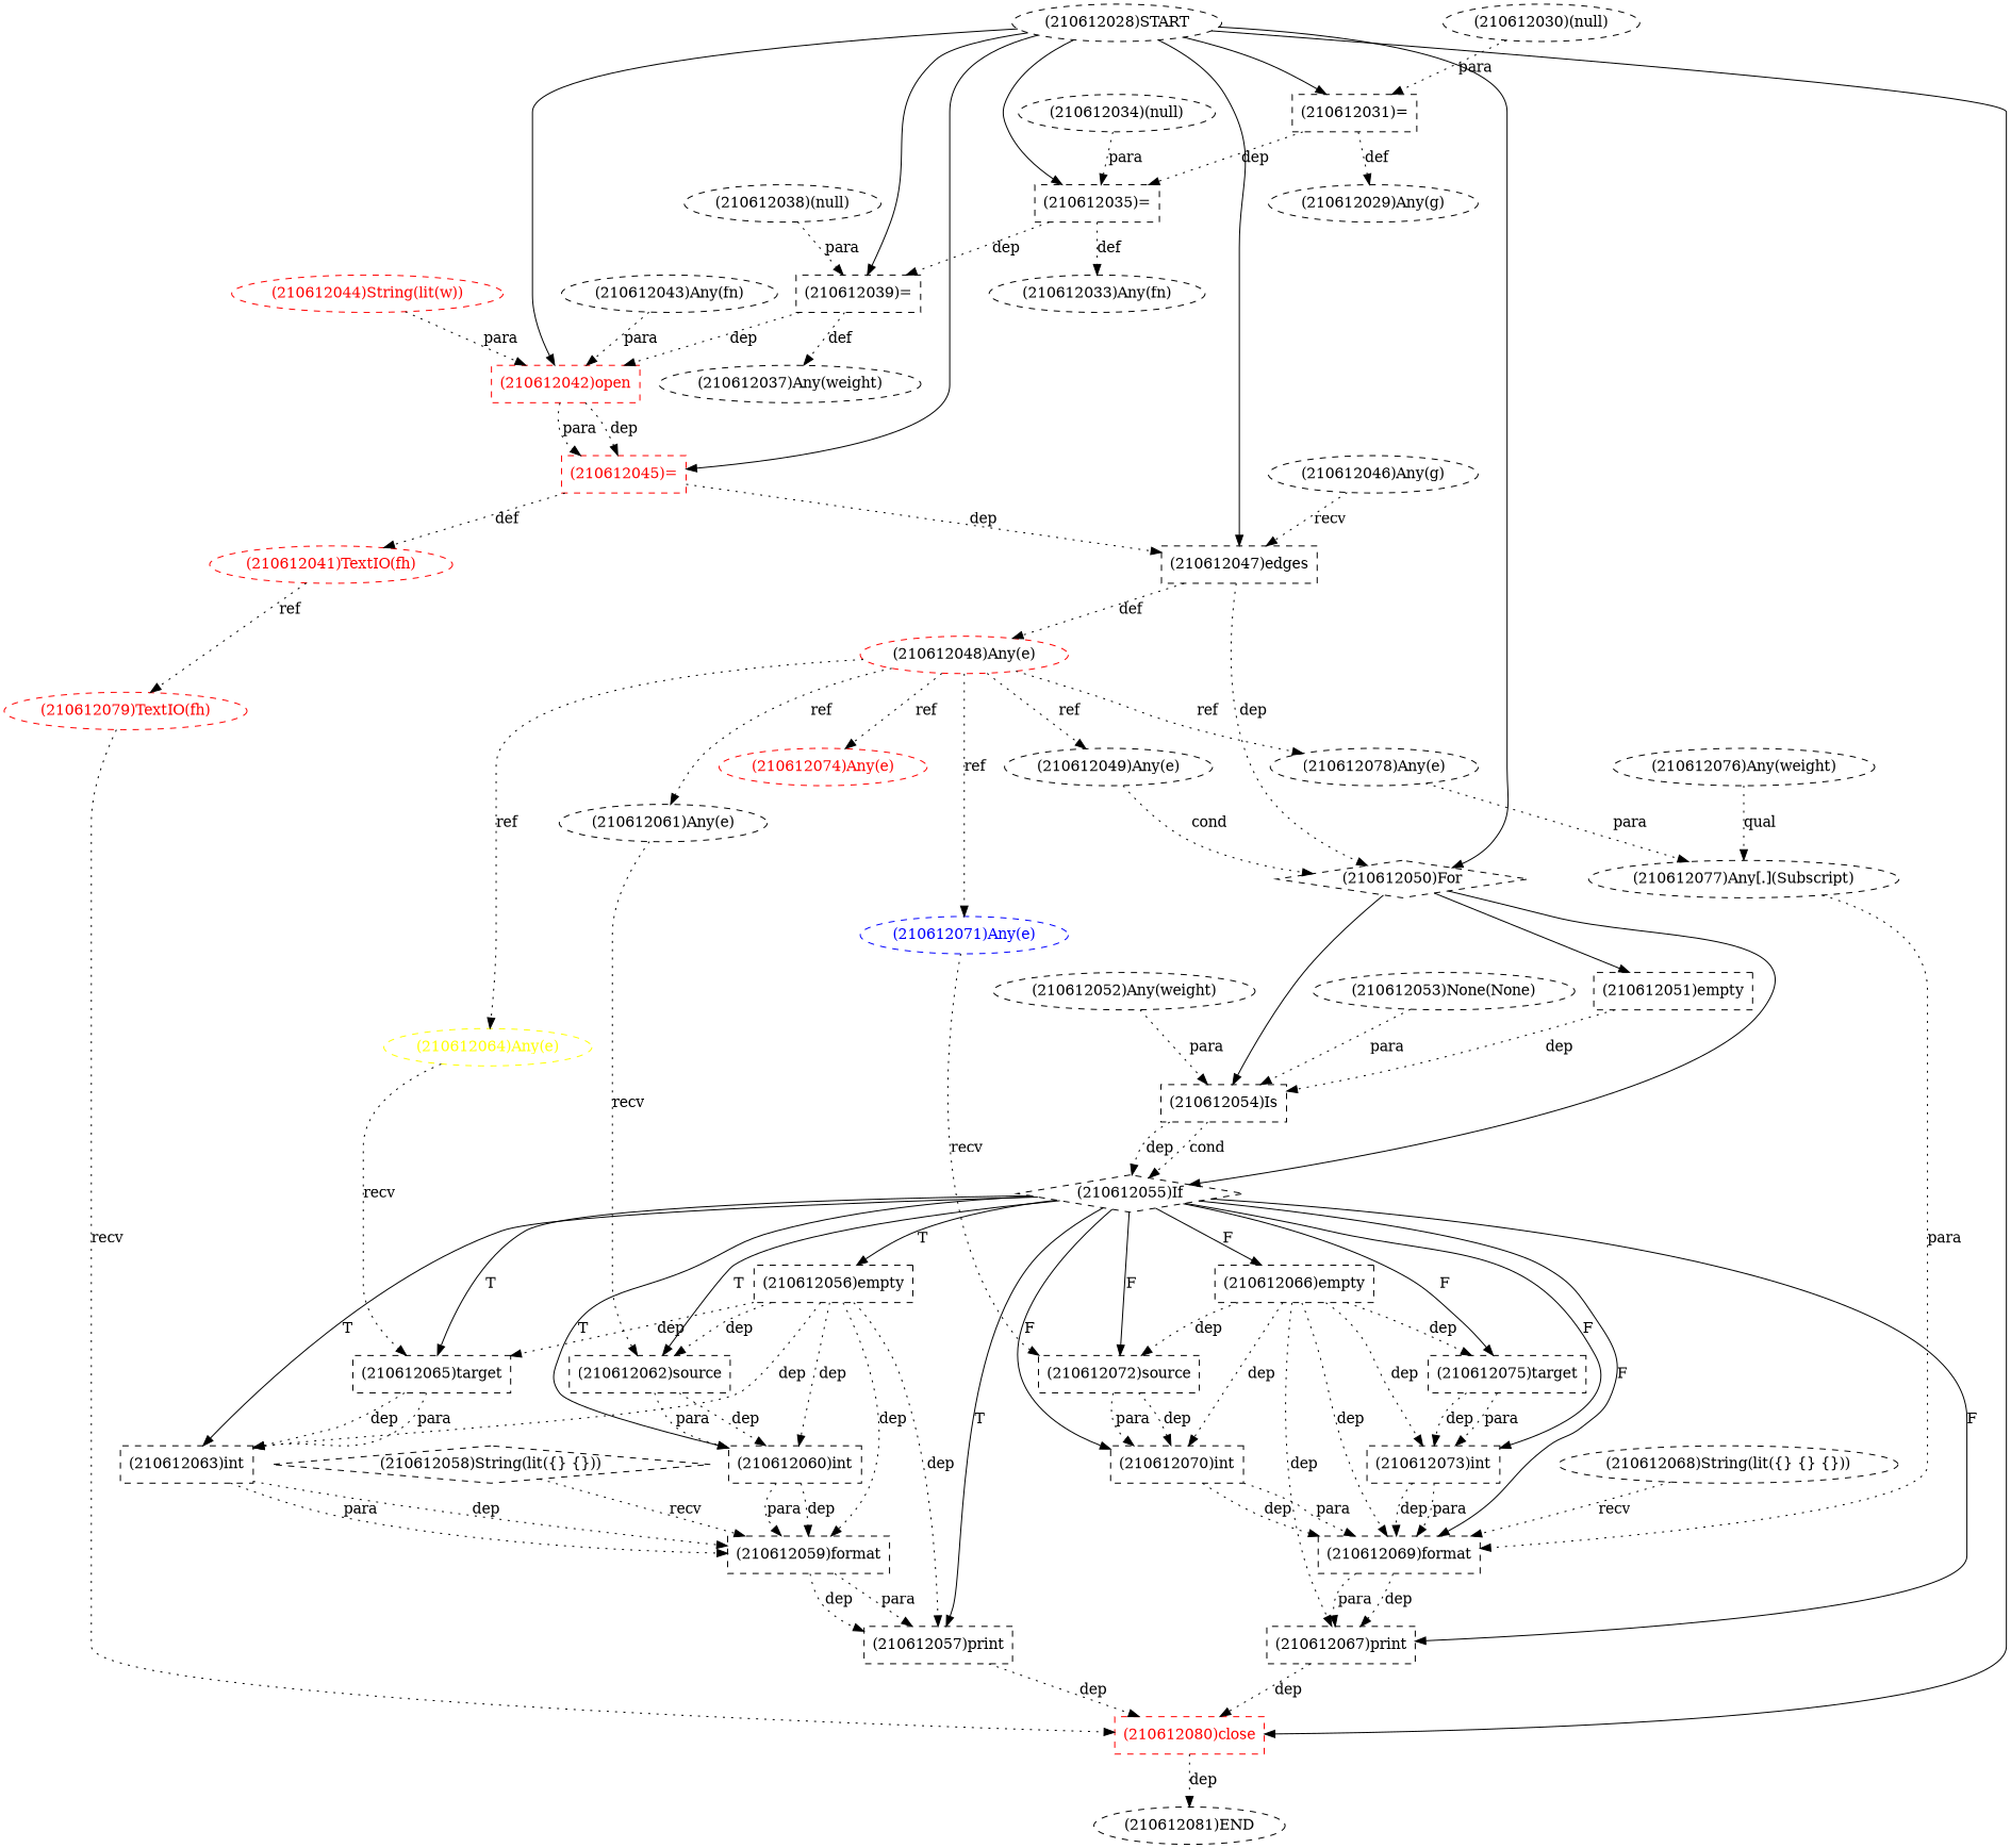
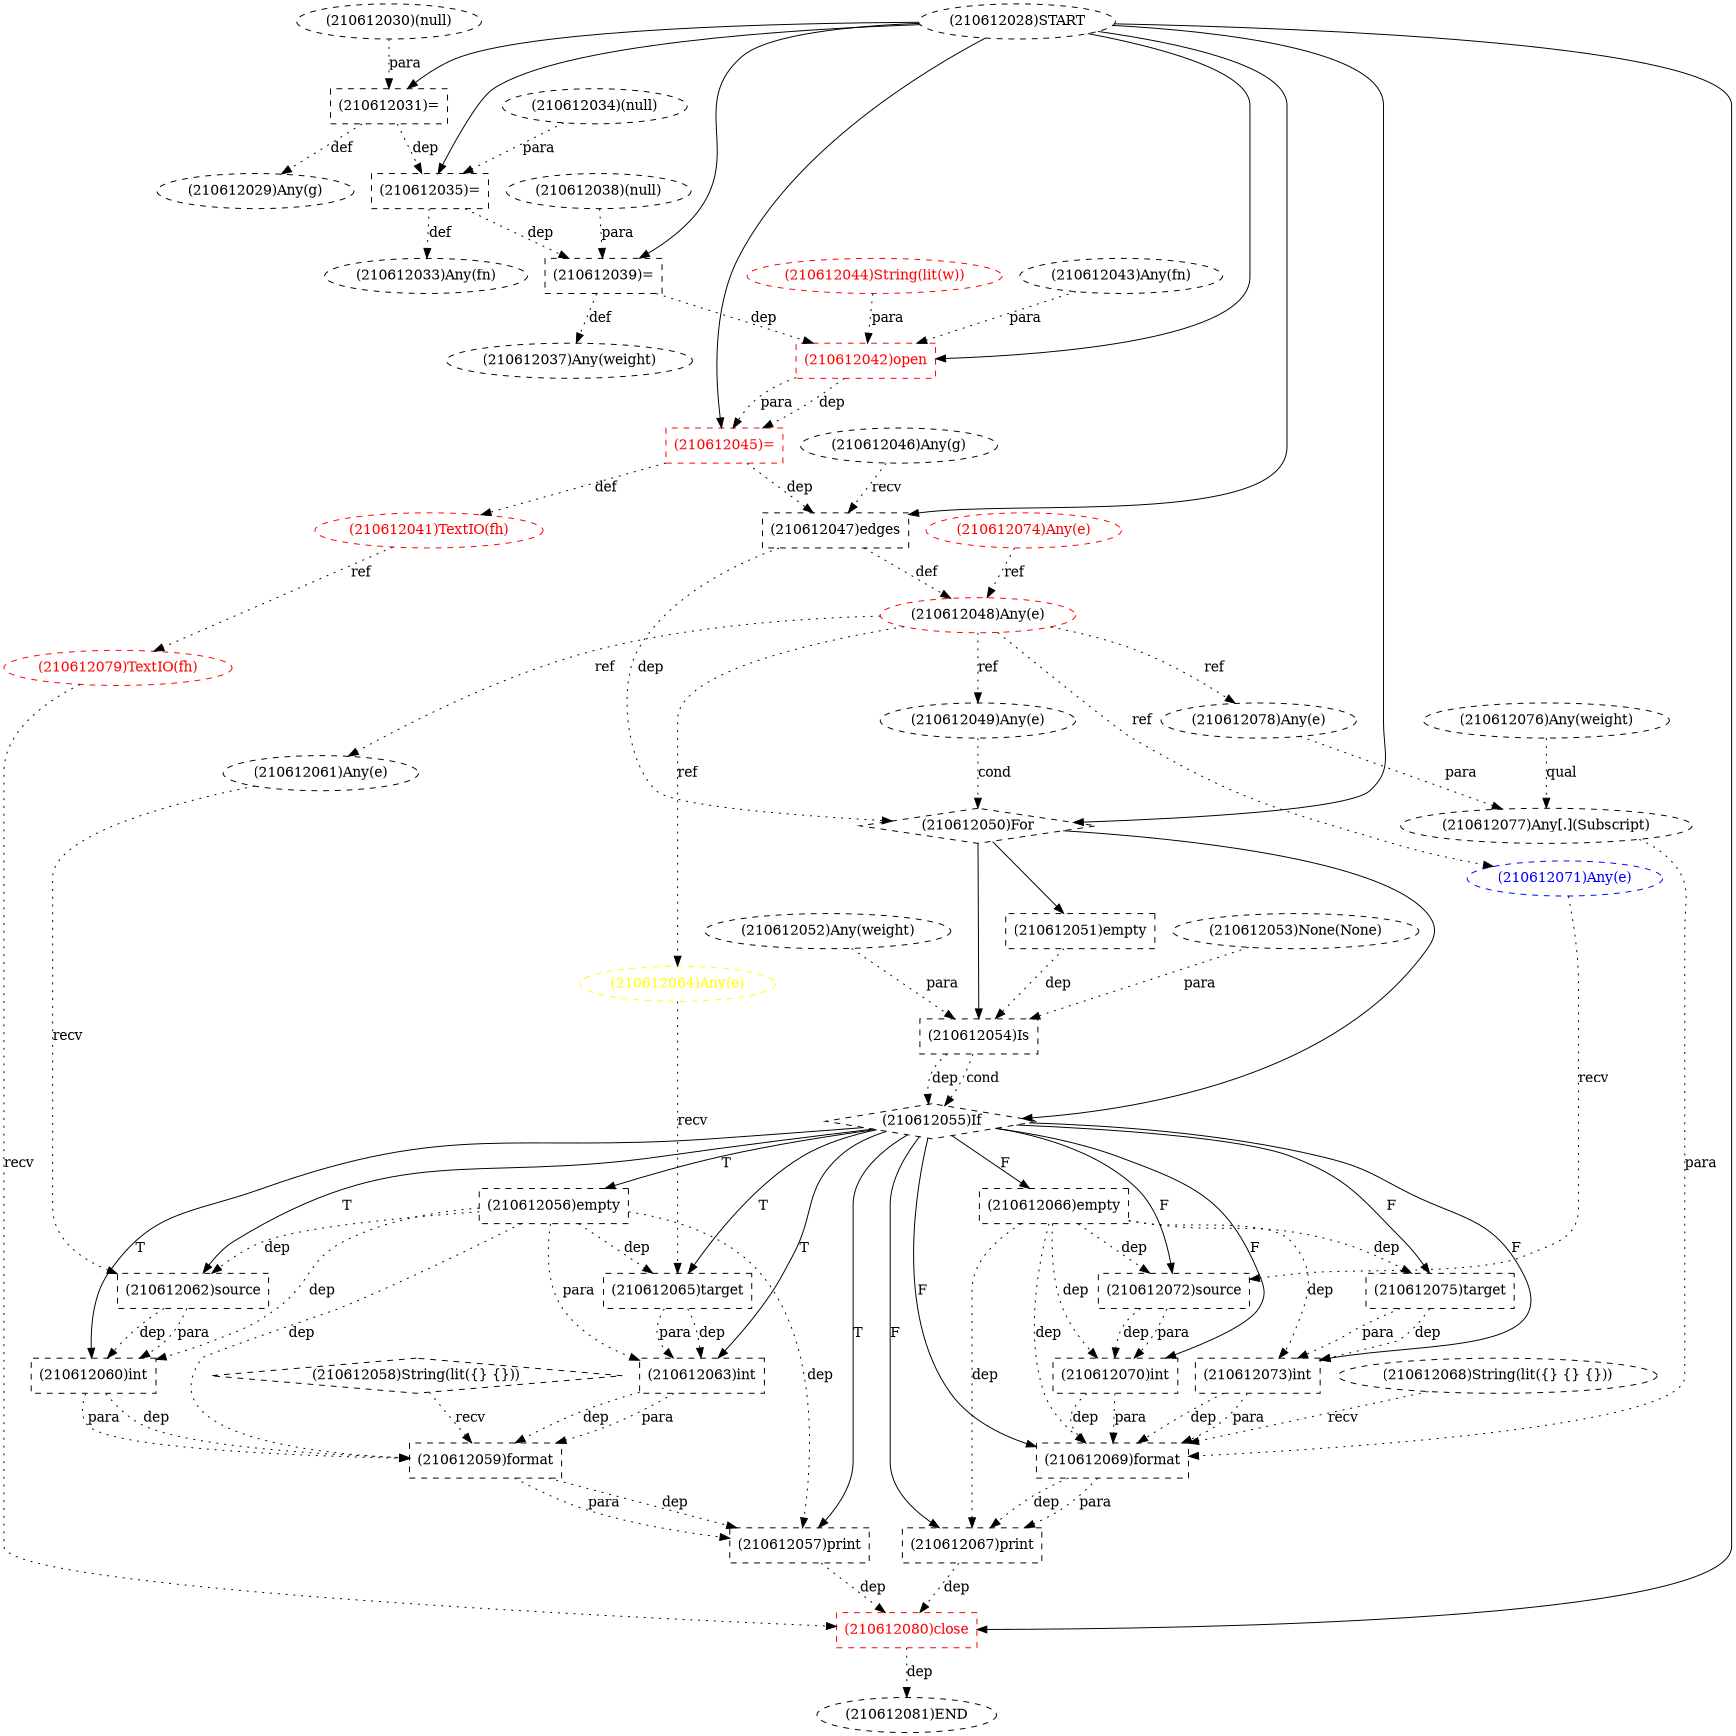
  digraph {
    node [shape=box style=dashed]
    edge [style=dotted]
    n1 [label="(210612072)source"]
    n2 [label="(210612070)int"]
    n3 [label="(210612069)format"]
    n4 [label="(210612059)format"]
    n5 [label="(210612057)print"]
    n6 [color=red fontcolor=red label="(210612080)close"]
    n7 [label="(210612065)target"]
    n8 [label="(210612063)int"]
    n9 [label="(210612068)String(lit({} {} {}))" shape=ellipse]
    n10 [label="(210612067)print"]
    n11 [label="(210612043)Any(fn)" shape=ellipse]
    n12 [color=red fontcolor=red label="(210612042)open"]
    n13 [color=red fontcolor=red label="(210612045)="]
    n14 [color=red fontcolor=red label="(210612041)TextIO(fh)" shape=ellipse]
    n15 [color=red fontcolor=red label="(210612079)TextIO(fh)" shape=ellipse]
    n16 [label="(210612075)target"]
    n17 [label="(210612073)int"]
    n18 [label="(210612049)Any(e)" shape=ellipse]
    n19 [label="(210612050)For" shape=diamond]
    n20 [label="(210612054)Is"]
    n21 [label="(210612055)If" shape=diamond]
    n22 [label="(210612051)empty"]
    n23 [label="(210612060)int"]
    n24 [label="(210612062)source"]
    n25 [label="(210612066)empty"]
    n26 [label="(210612056)empty"]
    n27 [label="(210612081)END" shape=""]
    n28 [label="(210612052)Any(weight)" shape=ellipse]
    n29 [color=blue fontcolor=blue label="(210612071)Any(e)" shape=ellipse]
    n30 [label="(210612029)Any(g)" shape=ellipse]
    n31 [label="(210612037)Any(weight)" shape=ellipse]
    n32 [color=red fontcolor=red label="(210612074)Any(e)" shape=ellipse]
    n33 [label="(210612031)="]
    n34 [label="(210612035)="]
    n35 [label="(210612039)="]
    n36 [label="(210612033)Any(fn)" shape=ellipse]
    n37 [label="(210612046)Any(g)" shape=ellipse]
    n38 [label="(210612047)edges"]
    n39 [color=red label="(210612048)Any(e)" shape=ellipse]
    n40 [label="(210612028)START" shape=""]
    n41 [label="(210612030)(null)" shape=ellipse]
    n42 [label="(210612034)(null)" shape=ellipse]
    n43 [label="(210612076)Any(weight)" shape=ellipse]
    n44 [label="(210612077)Any[.](Subscript)" shape=ellipse]
    n45 [label="(210612078)Any(e)" shape=ellipse]
    n46 [color=black fontcolor=black label="(210612061)Any(e)" shape=ellipse]
    n47 [color=yellow fontcolor=yellow label="(210612064)Any(e)" shape=ellipse]
    n48 [label="(210612058)String(lit({} {}))" shape=diamond]
    n49 [label="(210612038)(null)" shape=ellipse]
    n50 [label="(210612053)None(None)" shape=ellipse]
    n51 [color=red fontcolor=red label="(210612044)String(lit(w))" shape=ellipse]
    n1 -> n2 [label=dep]
    n1 -> n2 [label=para]
    n2 -> n3 [label=dep]
    n2 -> n3 [label=para]
    n3 -> n10 [label=dep]
    n3 -> n10 [label=para]
    n4 -> n5 [label=dep]
    n4 -> n5 [label=para]
    n5 -> n6 [label=dep]
    n6 -> n27 [label=dep]
    n7 -> n8 [label=dep]
    n7 -> n8 [label=para]
    n8 -> n4 [label=dep]
    n8 -> n4 [label=para]
    n9 -> n3 [label=recv]
    n10 -> n6 [label=dep]
    n11 -> n12 [label=para]
    n12 -> n13 [label=dep]
    n12 -> n13 [label=para]
    n13 -> n14 [label=def]
    n13 -> n38 [label=dep]
    n14 -> n15 [label=ref]
    n15 -> n6 [label=recv]
    n16 -> n17 [label=dep]
    n16 -> n17 [label=para]
    n17 -> n3 [label=dep]
    n17 -> n3 [label=para]
    n18 -> n19 [label=cond]
    n19 -> n20 [style=solid]
    n19 -> n21 [style=solid]
    n19 -> n22 [style=solid]
    n20 -> n21 [label=dep]
    n20 -> n21 [label=cond]
    n21 -> n1 [label=F style=""]
    n21 -> n2 [label=F style=""]
    n21 -> n3 [label=F style=""]
    n21 -> n5 [label=T style=""]
    n21 -> n7 [label=T style=""]
    n21 -> n8 [label=T style=""]
    n21 -> n10 [label=F style=""]
    n21 -> n16 [label=F style=""]
    n21 -> n17 [label=F style=""]
    n21 -> n23 [label=T style=""]
    n21 -> n24 [label=T style=""]
    n21 -> n25 [label=F style=""]
    n21 -> n26 [label=T style=""]
    n22 -> n20 [label=dep]
    n23 -> n4 [label=dep]
    n23 -> n4 [label=para]
    n24 -> n23 [label=dep]
    n24 -> n23 [label=para]
    n25 -> n1 [label=dep]
    n25 -> n2 [label=dep]
    n25 -> n3 [label=dep]
    n25 -> n10 [label=dep]
    n25 -> n16 [label=dep]
    n25 -> n17 [label=dep]
    n26 -> n4 [label=dep]
    n26 -> n5 [label=dep]
    n26 -> n7 [label=dep]
-   n26 -> n8 [label=dep]
+   n26 -> n8 [label=para]
    n26 -> n23 [label=dep]
    n26 -> n24 [label=dep]
    n28 -> n20 [label=para]
    n29 -> n1 [label=recv]
    n33 -> n30 [label=def]
    n33 -> n34 [label=dep]
    n34 -> n35 [label=dep]
    n34 -> n36 [label=def]
    n35 -> n12 [label=dep]
    n35 -> n31 [label=def]
    n37 -> n38 [label=recv]
    n38 -> n19 [label=dep]
    n38 -> n39 [label=def]
    n39 -> n18 [label=ref]
    n39 -> n29 [label=ref]
-   n39 -> n32 [label=ref]
+   n32 -> n39 [label=ref]
    n39 -> n45 [label=ref]
    n39 -> n46 [label=ref]
    n39 -> n47 [label=ref]
    n40 -> n6 [style=solid]
    n40 -> n12 [style=solid]
    n40 -> n13 [style=solid]
    n40 -> n19 [style=solid]
    n40 -> n33 [style=solid]
    n40 -> n34 [style=solid]
    n40 -> n35 [style=solid]
    n40 -> n38 [style=solid]
    n41 -> n33 [label=para]
    n42 -> n34 [label=para]
    n43 -> n44 [label=qual]
    n44 -> n3 [label=para]
    n45 -> n44 [label=para]
    n46 -> n24 [label=recv]
    n47 -> n7 [label=recv]
    n48 -> n4 [label=recv]
    n49 -> n35 [label=para]
    n50 -> n20 [label=para]
    n51 -> n12 [label=para]
  }
